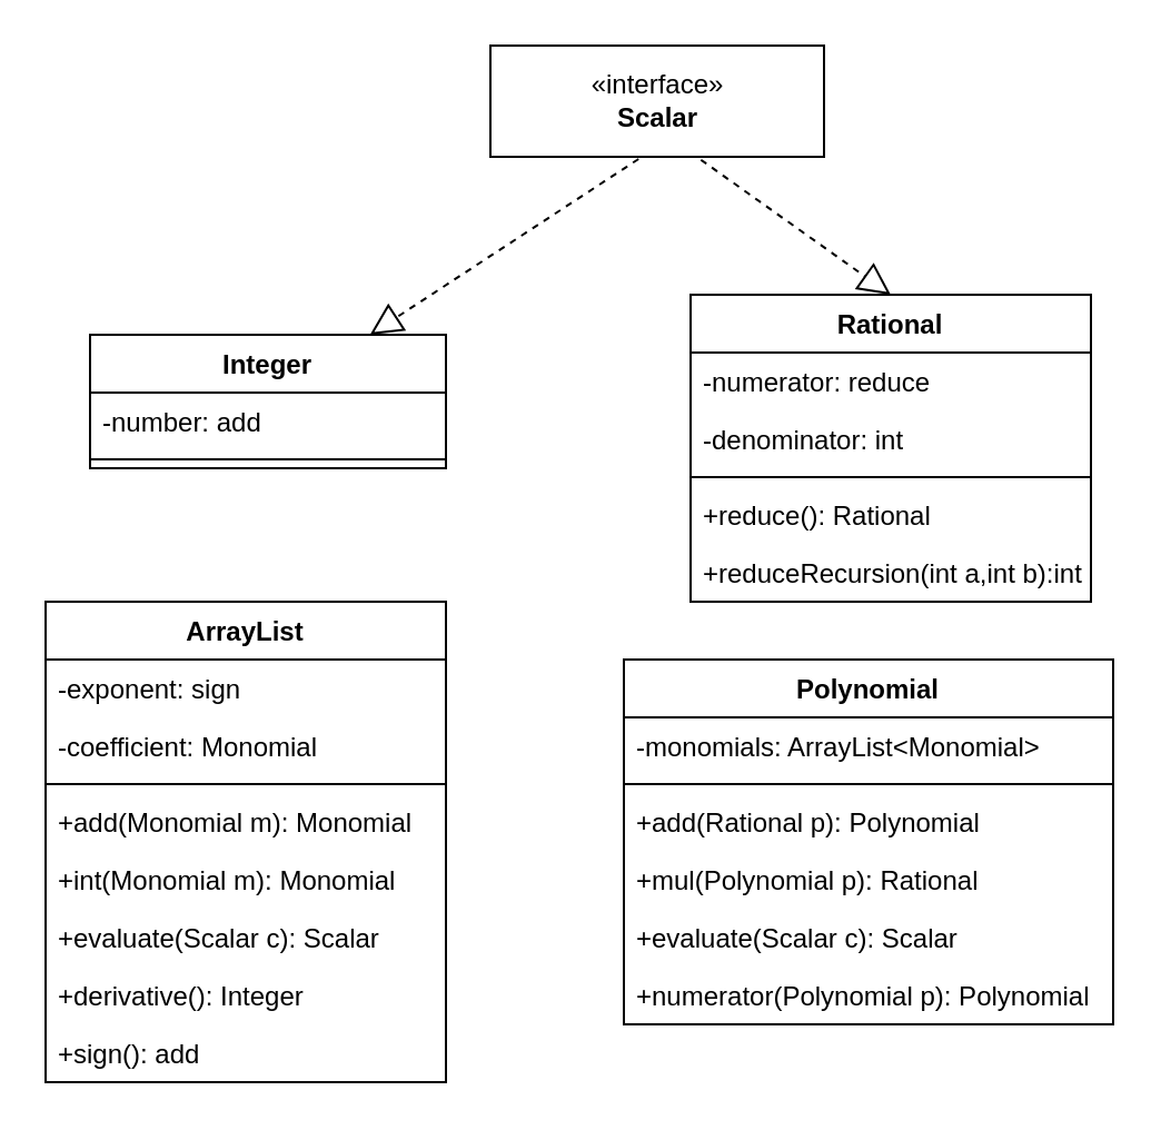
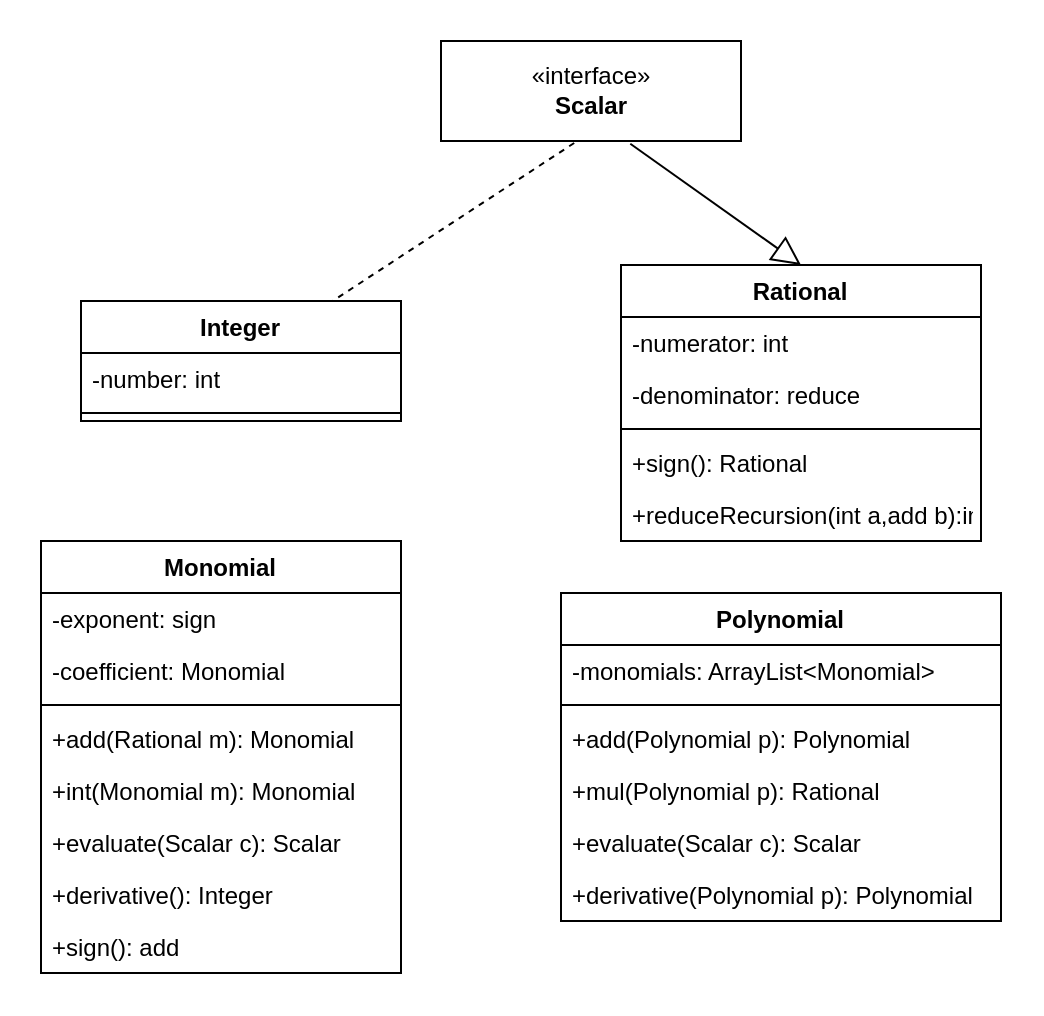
  <mxCell id="0" />
  <mxCell id="1" parent="0" />
  <mxCell id="2" value="«interface»&lt;br&gt;&lt;b&gt;Scalar&lt;/b&gt;" style="html=1;" vertex="1" parent="1"><mxGeometry x="220" y="20" width="150" height="50" as="geometry" /></mxCell>
  <mxCell id="3" value="Rational" style="swimlane;fontStyle=1;align=center;verticalAlign=top;childLayout=stackLayout;horizontal=1;startSize=26;horizontalStack=0;resizeParent=1;resizeParentMax=0;resizeLast=0;collapsible=1;marginBottom=0;" vertex="1" parent="1"><mxGeometry x="310" y="132" width="180" height="138" as="geometry" /></mxCell>
- <mxCell id="4" value="-numerator: reduce" style="text;strokeColor=none;fillColor=none;align=left;verticalAlign=top;spacingLeft=4;spacingRight=4;overflow=hidden;rotatable=0;points=[[0,0.5],[1,0.5]];portConstraint=eastwest;" vertex="1" parent="3"><mxGeometry y="26" width="180" height="26" as="geometry" /></mxCell>
- <mxCell id="5" value="-denominator: int" style="text;strokeColor=none;fillColor=none;align=left;verticalAlign=top;spacingLeft=4;spacingRight=4;overflow=hidden;rotatable=0;points=[[0,0.5],[1,0.5]];portConstraint=eastwest;" vertex="1" parent="3"><mxGeometry y="52" width="180" height="26" as="geometry" /></mxCell>
+ <mxCell id="4" value="-numerator: int" style="text;strokeColor=none;fillColor=none;align=left;verticalAlign=top;spacingLeft=4;spacingRight=4;overflow=hidden;rotatable=0;points=[[0,0.5],[1,0.5]];portConstraint=eastwest;" vertex="1" parent="3"><mxGeometry y="26" width="180" height="26" as="geometry" /></mxCell>
+ <mxCell id="5" value="-denominator: reduce" style="text;strokeColor=none;fillColor=none;align=left;verticalAlign=top;spacingLeft=4;spacingRight=4;overflow=hidden;rotatable=0;points=[[0,0.5],[1,0.5]];portConstraint=eastwest;" vertex="1" parent="3"><mxGeometry y="52" width="180" height="26" as="geometry" /></mxCell>
  <mxCell id="6" value="" style="line;strokeWidth=1;fillColor=none;align=left;verticalAlign=middle;spacingTop=-1;spacingLeft=3;spacingRight=3;rotatable=0;labelPosition=right;points=[];portConstraint=eastwest;" vertex="1" parent="3"><mxGeometry y="78" width="180" height="8" as="geometry" /></mxCell>
- <mxCell id="7" value="+reduce(): Rational" style="text;strokeColor=none;fillColor=none;align=left;verticalAlign=top;spacingLeft=4;spacingRight=4;overflow=hidden;rotatable=0;points=[[0,0.5],[1,0.5]];portConstraint=eastwest;" vertex="1" parent="3"><mxGeometry y="86" width="180" height="26" as="geometry" /></mxCell>
- <mxCell id="8" value="+reduceRecursion(int a,int b):int" style="text;strokeColor=none;fillColor=none;align=left;verticalAlign=top;spacingLeft=4;spacingRight=4;overflow=hidden;rotatable=0;points=[[0,0.5],[1,0.5]];portConstraint=eastwest;" vertex="1" parent="3"><mxGeometry y="112" width="180" height="26" as="geometry" /></mxCell>
+ <mxCell id="7" value="+sign(): Rational" style="text;strokeColor=none;fillColor=none;align=left;verticalAlign=top;spacingLeft=4;spacingRight=4;overflow=hidden;rotatable=0;points=[[0,0.5],[1,0.5]];portConstraint=eastwest;" vertex="1" parent="3"><mxGeometry y="86" width="180" height="26" as="geometry" /></mxCell>
+ <mxCell id="8" value="+reduceRecursion(int a,add b):int" style="text;strokeColor=none;fillColor=none;align=left;verticalAlign=top;spacingLeft=4;spacingRight=4;overflow=hidden;rotatable=0;points=[[0,0.5],[1,0.5]];portConstraint=eastwest;" vertex="1" parent="3"><mxGeometry y="112" width="180" height="26" as="geometry" /></mxCell>
  <mxCell id="9" value="Integer" style="swimlane;fontStyle=1;align=center;verticalAlign=top;childLayout=stackLayout;horizontal=1;startSize=26;horizontalStack=0;resizeParent=1;resizeParentMax=0;resizeLast=0;collapsible=1;marginBottom=0;" vertex="1" parent="1"><mxGeometry x="40" y="150" width="160" height="60" as="geometry" /></mxCell>
- <mxCell id="10" value="-number: add" style="text;strokeColor=none;fillColor=none;align=left;verticalAlign=top;spacingLeft=4;spacingRight=4;overflow=hidden;rotatable=0;points=[[0,0.5],[1,0.5]];portConstraint=eastwest;" vertex="1" parent="9"><mxGeometry y="26" width="160" height="26" as="geometry" /></mxCell>
+ <mxCell id="10" value="-number: int" style="text;strokeColor=none;fillColor=none;align=left;verticalAlign=top;spacingLeft=4;spacingRight=4;overflow=hidden;rotatable=0;points=[[0,0.5],[1,0.5]];portConstraint=eastwest;" vertex="1" parent="9"><mxGeometry y="26" width="160" height="26" as="geometry" /></mxCell>
  <mxCell id="11" value="" style="line;strokeWidth=1;fillColor=none;align=left;verticalAlign=middle;spacingTop=-1;spacingLeft=3;spacingRight=3;rotatable=0;labelPosition=right;points=[];portConstraint=eastwest;" vertex="1" parent="9"><mxGeometry y="52" width="160" height="8" as="geometry" /></mxCell>
- <mxCell id="12" value="ArrayList" style="swimlane;fontStyle=1;align=center;verticalAlign=top;childLayout=stackLayout;horizontal=1;startSize=26;horizontalStack=0;resizeParent=1;resizeParentMax=0;resizeLast=0;collapsible=1;marginBottom=0;" vertex="1" parent="1"><mxGeometry x="20" y="270" width="180" height="216" as="geometry" /></mxCell>
+ <mxCell id="12" value="Monomial" style="swimlane;fontStyle=1;align=center;verticalAlign=top;childLayout=stackLayout;horizontal=1;startSize=26;horizontalStack=0;resizeParent=1;resizeParentMax=0;resizeLast=0;collapsible=1;marginBottom=0;" vertex="1" parent="1"><mxGeometry x="20" y="270" width="180" height="216" as="geometry" /></mxCell>
  <mxCell id="13" value="-exponent: sign" style="text;strokeColor=none;fillColor=none;align=left;verticalAlign=top;spacingLeft=4;spacingRight=4;overflow=hidden;rotatable=0;points=[[0,0.5],[1,0.5]];portConstraint=eastwest;" vertex="1" parent="12"><mxGeometry y="26" width="180" height="26" as="geometry" /></mxCell>
  <mxCell id="14" value="-coefficient: Monomial" style="text;strokeColor=none;fillColor=none;align=left;verticalAlign=top;spacingLeft=4;spacingRight=4;overflow=hidden;rotatable=0;points=[[0,0.5],[1,0.5]];portConstraint=eastwest;" vertex="1" parent="12"><mxGeometry y="52" width="180" height="26" as="geometry" /></mxCell>
  <mxCell id="15" value="" style="line;strokeWidth=1;fillColor=none;align=left;verticalAlign=middle;spacingTop=-1;spacingLeft=3;spacingRight=3;rotatable=0;labelPosition=right;points=[];portConstraint=eastwest;" vertex="1" parent="12"><mxGeometry y="78" width="180" height="8" as="geometry" /></mxCell>
- <mxCell id="16" value="+add(Monomial m): Monomial" style="text;strokeColor=none;fillColor=none;align=left;verticalAlign=top;spacingLeft=4;spacingRight=4;overflow=hidden;rotatable=0;points=[[0,0.5],[1,0.5]];portConstraint=eastwest;" vertex="1" parent="12"><mxGeometry y="86" width="180" height="26" as="geometry" /></mxCell>
+ <mxCell id="16" value="+add(Rational m): Monomial" style="text;strokeColor=none;fillColor=none;align=left;verticalAlign=top;spacingLeft=4;spacingRight=4;overflow=hidden;rotatable=0;points=[[0,0.5],[1,0.5]];portConstraint=eastwest;" vertex="1" parent="12"><mxGeometry y="86" width="180" height="26" as="geometry" /></mxCell>
  <mxCell id="17" value="+int(Monomial m): Monomial" style="text;strokeColor=none;fillColor=none;align=left;verticalAlign=top;spacingLeft=4;spacingRight=4;overflow=hidden;rotatable=0;points=[[0,0.5],[1,0.5]];portConstraint=eastwest;" vertex="1" parent="12"><mxGeometry y="112" width="180" height="26" as="geometry" /></mxCell>
  <mxCell id="18" value="+evaluate(Scalar c): Scalar" style="text;strokeColor=none;fillColor=none;align=left;verticalAlign=top;spacingLeft=4;spacingRight=4;overflow=hidden;rotatable=0;points=[[0,0.5],[1,0.5]];portConstraint=eastwest;" vertex="1" parent="12"><mxGeometry y="138" width="180" height="26" as="geometry" /></mxCell>
  <mxCell id="19" value="+derivative(): Integer" style="text;strokeColor=none;fillColor=none;align=left;verticalAlign=top;spacingLeft=4;spacingRight=4;overflow=hidden;rotatable=0;points=[[0,0.5],[1,0.5]];portConstraint=eastwest;" vertex="1" parent="12"><mxGeometry y="164" width="180" height="26" as="geometry" /></mxCell>
  <mxCell id="20" value="+sign(): add" style="text;strokeColor=none;fillColor=none;align=left;verticalAlign=top;spacingLeft=4;spacingRight=4;overflow=hidden;rotatable=0;points=[[0,0.5],[1,0.5]];portConstraint=eastwest;" vertex="1" parent="12"><mxGeometry y="190" width="180" height="26" as="geometry" /></mxCell>
- <mxCell id="21" value="" style="endArrow=block;dashed=1;endFill=0;endSize=12;html=1;exitX=0.444;exitY=1.02;exitDx=0;exitDy=0;exitPerimeter=0;" edge="1" parent="1" source="2" target="9"><mxGeometry width="160" relative="1" as="geometry"><mxPoint x="270" y="100" as="sourcePoint" /><mxPoint x="430" y="100" as="targetPoint" /></mxGeometry></mxCell>
- <mxCell id="22" value="" style="endArrow=block;dashed=1;endFill=0;endSize=12;html=1;exitX=0.631;exitY=1.027;exitDx=0;exitDy=0;exitPerimeter=0;entryX=0.5;entryY=0;entryDx=0;entryDy=0;" edge="1" parent="1" source="2" target="3"><mxGeometry width="160" relative="1" as="geometry"><mxPoint x="390" y="71" as="sourcePoint" /><mxPoint x="394.153" y="160" as="targetPoint" /></mxGeometry></mxCell>
+ <mxCell id="21" value="" style="endArrow=none;dashed=1;endFill=0;endSize=12;html=1;exitX=0.444;exitY=1.02;exitDx=0;exitDy=0;exitPerimeter=0;" edge="1" parent="1" source="2" target="9"><mxGeometry width="160" relative="1" as="geometry"><mxPoint x="270" y="100" as="sourcePoint" /><mxPoint x="430" y="100" as="targetPoint" /></mxGeometry></mxCell>
+ <mxCell id="22" value="" style="endArrow=block;dashed=0;endFill=0;endSize=12;html=1;exitX=0.631;exitY=1.027;exitDx=0;exitDy=0;exitPerimeter=0;entryX=0.5;entryY=0;entryDx=0;entryDy=0;" edge="1" parent="1" source="2" target="3"><mxGeometry width="160" relative="1" as="geometry"><mxPoint x="390" y="71" as="sourcePoint" /><mxPoint x="394.153" y="160" as="targetPoint" /></mxGeometry></mxCell>
  <mxCell id="23" value="Polynomial" style="swimlane;fontStyle=1;align=center;verticalAlign=top;childLayout=stackLayout;horizontal=1;startSize=26;horizontalStack=0;resizeParent=1;resizeParentMax=0;resizeLast=0;collapsible=1;marginBottom=0;" vertex="1" parent="1"><mxGeometry x="280" y="296" width="220" height="164" as="geometry" /></mxCell>
  <mxCell id="24" value="-monomials: ArrayList&lt;Monomial&gt;" style="text;strokeColor=none;fillColor=none;align=left;verticalAlign=top;spacingLeft=4;spacingRight=4;overflow=hidden;rotatable=0;points=[[0,0.5],[1,0.5]];portConstraint=eastwest;" vertex="1" parent="23"><mxGeometry y="26" width="220" height="26" as="geometry" /></mxCell>
  <mxCell id="25" value="" style="line;strokeWidth=1;fillColor=none;align=left;verticalAlign=middle;spacingTop=-1;spacingLeft=3;spacingRight=3;rotatable=0;labelPosition=right;points=[];portConstraint=eastwest;" vertex="1" parent="23"><mxGeometry y="52" width="220" height="8" as="geometry" /></mxCell>
- <mxCell id="26" value="+add(Rational p): Polynomial" style="text;strokeColor=none;fillColor=none;align=left;verticalAlign=top;spacingLeft=4;spacingRight=4;overflow=hidden;rotatable=0;points=[[0,0.5],[1,0.5]];portConstraint=eastwest;" vertex="1" parent="23"><mxGeometry y="60" width="220" height="26" as="geometry" /></mxCell>
+ <mxCell id="26" value="+add(Polynomial p): Polynomial" style="text;strokeColor=none;fillColor=none;align=left;verticalAlign=top;spacingLeft=4;spacingRight=4;overflow=hidden;rotatable=0;points=[[0,0.5],[1,0.5]];portConstraint=eastwest;" vertex="1" parent="23"><mxGeometry y="60" width="220" height="26" as="geometry" /></mxCell>
  <mxCell id="27" value="+mul(Polynomial p): Rational" style="text;strokeColor=none;fillColor=none;align=left;verticalAlign=top;spacingLeft=4;spacingRight=4;overflow=hidden;rotatable=0;points=[[0,0.5],[1,0.5]];portConstraint=eastwest;" vertex="1" parent="23"><mxGeometry y="86" width="220" height="26" as="geometry" /></mxCell>
  <mxCell id="28" value="+evaluate(Scalar c): Scalar" style="text;strokeColor=none;fillColor=none;align=left;verticalAlign=top;spacingLeft=4;spacingRight=4;overflow=hidden;rotatable=0;points=[[0,0.5],[1,0.5]];portConstraint=eastwest;" vertex="1" parent="23"><mxGeometry y="112" width="220" height="26" as="geometry" /></mxCell>
- <mxCell id="29" value="+numerator(Polynomial p): Polynomial" style="text;strokeColor=none;fillColor=none;align=left;verticalAlign=top;spacingLeft=4;spacingRight=4;overflow=hidden;rotatable=0;points=[[0,0.5],[1,0.5]];portConstraint=eastwest;" vertex="1" parent="23"><mxGeometry y="138" width="220" height="26" as="geometry" /></mxCell>
+ <mxCell id="29" value="+derivative(Polynomial p): Polynomial" style="text;strokeColor=none;fillColor=none;align=left;verticalAlign=top;spacingLeft=4;spacingRight=4;overflow=hidden;rotatable=0;points=[[0,0.5],[1,0.5]];portConstraint=eastwest;" vertex="1" parent="23"><mxGeometry y="138" width="220" height="26" as="geometry" /></mxCell>
